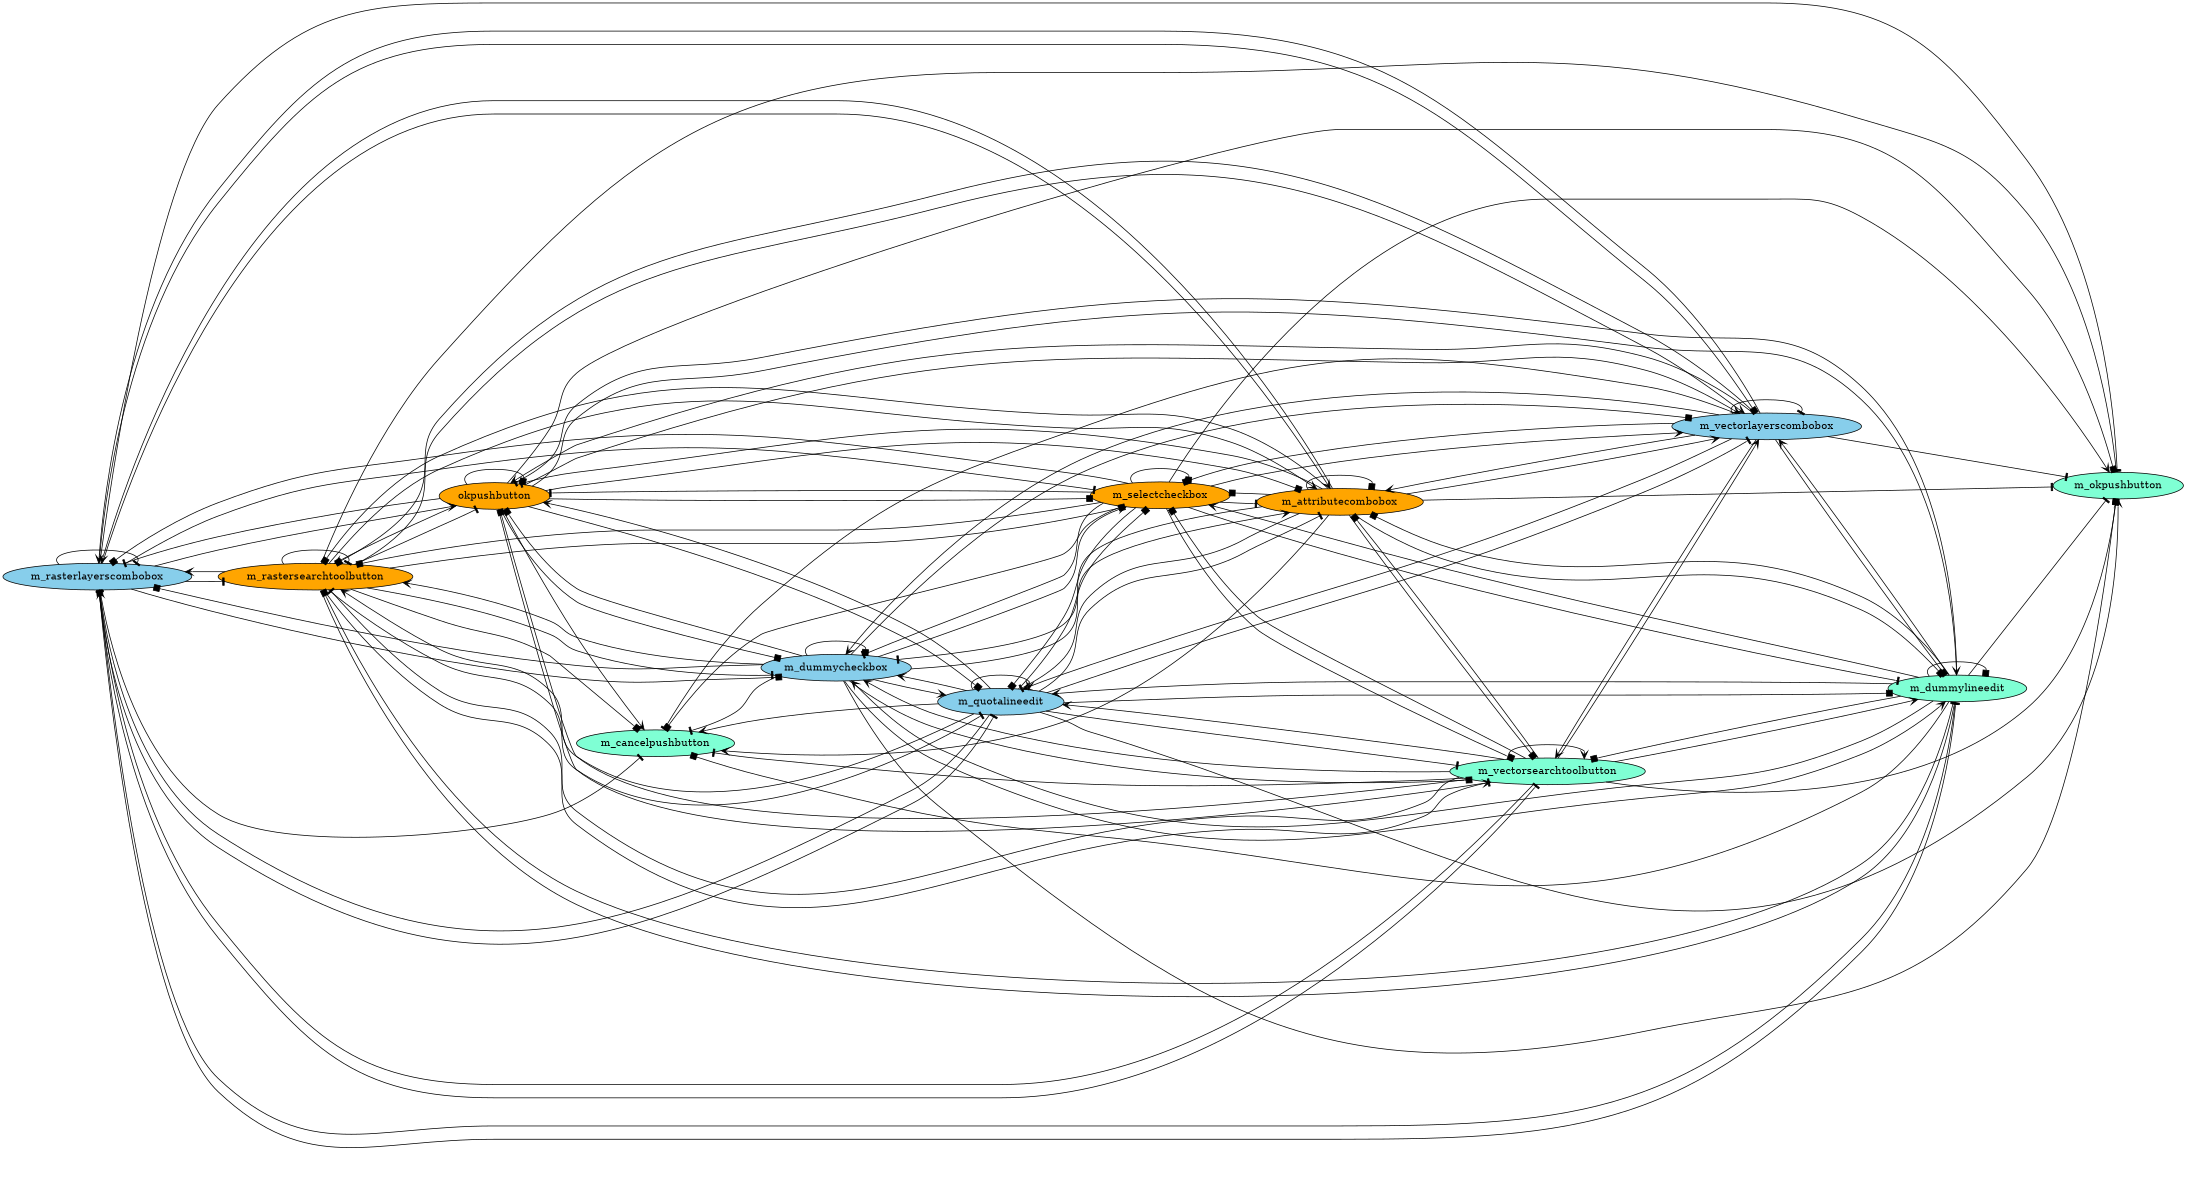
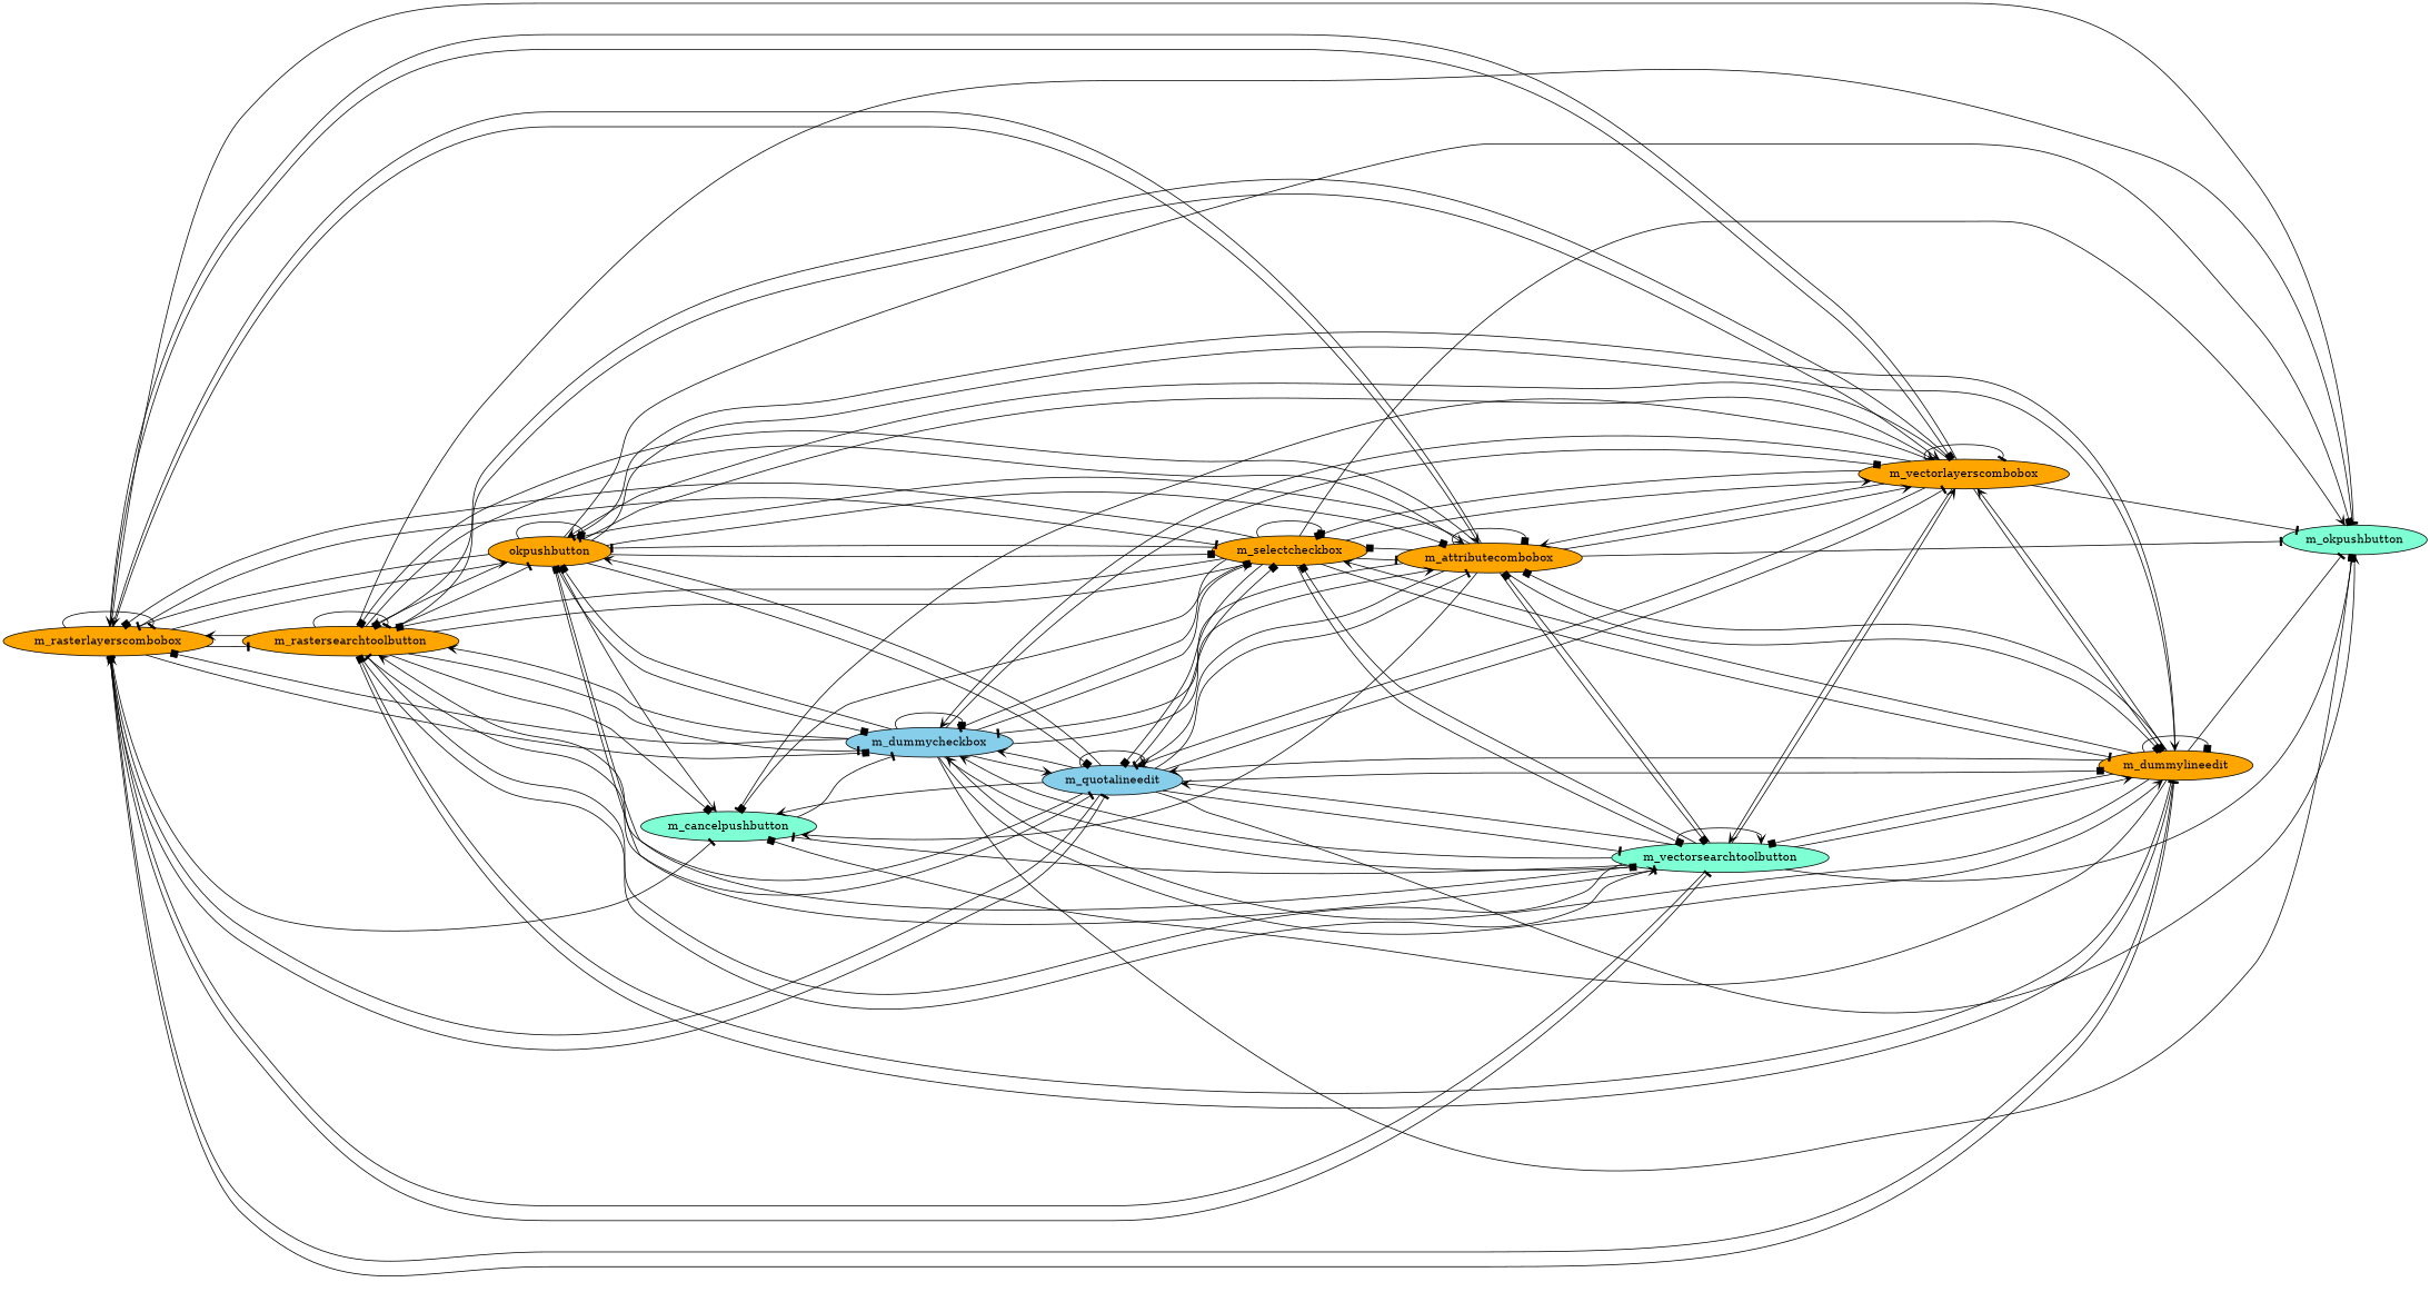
  strict digraph {
    rankdir=LR
    node [fillcolor=orange style=filled]
    edge [arrowhead=box]
-   m_rasterlayerscombobox [fillcolor=skyblue]
+   m_rasterlayerscombobox
    m_rastersearchtoolbutton
    m_dummycheckbox [fillcolor=skyblue]
-   m_dummylineedit [fillcolor=aquamarine]
-   m_vectorlayerscombobox [fillcolor=skyblue]
+   m_dummylineedit
+   m_vectorlayerscombobox
    m_vectorsearchtoolbutton [fillcolor=aquamarine]
    m_attributecombobox
    m_selectcheckbox
    m_quotalineedit [fillcolor=skyblue]
    m_okpushbutton [fillcolor=aquamarine]
    m_cancelpushbutton [fillcolor=aquamarine]
    n12 [label=okpushbutton]
    m_rasterlayerscombobox -> m_rasterlayerscombobox [arrowhead=tee]
    m_rasterlayerscombobox -> m_rastersearchtoolbutton [arrowhead=tee]
    m_rasterlayerscombobox -> m_dummycheckbox
    m_rasterlayerscombobox -> m_dummylineedit [arrowhead=tee]
    m_rasterlayerscombobox -> m_vectorlayerscombobox
    m_rasterlayerscombobox -> m_vectorsearchtoolbutton [arrowhead=tee]
    m_rasterlayerscombobox -> m_attributecombobox [arrowhead=vee]
    m_rasterlayerscombobox -> m_selectcheckbox [arrowhead=tee]
    m_rasterlayerscombobox -> m_quotalineedit [arrowhead=tee]
    m_rasterlayerscombobox -> m_okpushbutton [arrowhead=tee]
    m_rasterlayerscombobox -> m_cancelpushbutton [arrowhead=tee]
    m_rasterlayerscombobox -> n12 [arrowhead=vee]
    m_rastersearchtoolbutton -> m_rasterlayerscombobox [arrowhead=vee]
    m_rastersearchtoolbutton -> m_rastersearchtoolbutton [arrowhead=tee]
    m_rastersearchtoolbutton -> m_dummycheckbox [arrowhead=tee]
    m_rastersearchtoolbutton -> m_dummylineedit [arrowhead=tee]
    m_rastersearchtoolbutton -> m_vectorlayerscombobox [arrowhead=vee]
    m_rastersearchtoolbutton -> m_vectorsearchtoolbutton [arrowhead=tee]
    m_rastersearchtoolbutton -> m_attributecombobox [arrowhead=vee]
    m_rastersearchtoolbutton -> m_selectcheckbox
    m_rastersearchtoolbutton -> m_quotalineedit [arrowhead=tee]
    m_rastersearchtoolbutton -> m_okpushbutton [arrowhead=tee]
    m_rastersearchtoolbutton -> m_cancelpushbutton
    m_rastersearchtoolbutton -> n12 [arrowhead=tee]
    m_dummycheckbox -> m_rasterlayerscombobox
    m_dummycheckbox -> m_rastersearchtoolbutton [arrowhead=vee]
    m_dummycheckbox -> m_dummycheckbox
    m_dummycheckbox -> m_dummylineedit [arrowhead=vee]
    m_dummycheckbox -> m_vectorlayerscombobox
    m_dummycheckbox -> m_vectorsearchtoolbutton
    m_dummycheckbox -> m_attributecombobox [arrowhead=vee]
    m_dummycheckbox -> m_selectcheckbox [arrowhead=vee]
    m_dummycheckbox -> m_quotalineedit [arrowhead=vee]
    m_dummycheckbox -> m_okpushbutton
-   m_dummycheckbox -> m_cancelpushbutton [arrowhead=tee]
+   m_cancelpushbutton -> m_dummycheckbox [arrowhead=tee]
    m_dummycheckbox -> n12
    m_dummylineedit -> m_rasterlayerscombobox
    m_dummylineedit -> m_rastersearchtoolbutton
    m_dummylineedit -> m_dummycheckbox [arrowhead=vee]
    m_dummylineedit -> m_dummylineedit
    m_dummylineedit -> m_vectorlayerscombobox [arrowhead=vee]
    m_dummylineedit -> m_vectorsearchtoolbutton
    m_dummylineedit -> m_attributecombobox
    m_dummylineedit -> m_selectcheckbox [arrowhead=vee]
    m_dummylineedit -> m_quotalineedit [arrowhead=vee]
    m_dummylineedit -> m_okpushbutton [arrowhead=tee]
    m_dummylineedit -> m_cancelpushbutton
    m_dummylineedit -> n12 [arrowhead=tee]
    m_vectorlayerscombobox -> m_rasterlayerscombobox [arrowhead=vee]
    m_vectorlayerscombobox -> m_rastersearchtoolbutton
    m_vectorlayerscombobox -> m_dummycheckbox [arrowhead=vee]
    m_vectorlayerscombobox -> m_dummylineedit
    m_vectorlayerscombobox -> m_vectorlayerscombobox [arrowhead=tee]
    m_vectorlayerscombobox -> m_vectorsearchtoolbutton [arrowhead=vee]
    m_vectorlayerscombobox -> m_attributecombobox [arrowhead=vee]
    m_vectorlayerscombobox -> m_selectcheckbox
    m_vectorlayerscombobox -> m_quotalineedit [arrowhead=vee]
    m_vectorlayerscombobox -> m_okpushbutton [arrowhead=tee]
    m_vectorlayerscombobox -> m_cancelpushbutton [arrowhead=tee]
    m_vectorlayerscombobox -> n12 [arrowhead=vee]
    m_vectorsearchtoolbutton -> m_rasterlayerscombobox [arrowhead=tee]
    m_vectorsearchtoolbutton -> m_rastersearchtoolbutton [arrowhead=tee]
    m_vectorsearchtoolbutton -> m_dummycheckbox [arrowhead=vee]
    m_vectorsearchtoolbutton -> m_dummylineedit [arrowhead=vee]
    m_vectorsearchtoolbutton -> m_vectorlayerscombobox [arrowhead=vee]
    m_vectorsearchtoolbutton -> m_vectorsearchtoolbutton [arrowhead=vee]
    m_vectorsearchtoolbutton -> m_attributecombobox
    m_vectorsearchtoolbutton -> m_selectcheckbox
    m_vectorsearchtoolbutton -> m_quotalineedit [arrowhead=vee]
    m_vectorsearchtoolbutton -> m_okpushbutton
    m_vectorsearchtoolbutton -> m_cancelpushbutton [arrowhead=tee]
    m_vectorsearchtoolbutton -> n12
    m_attributecombobox -> m_rasterlayerscombobox [arrowhead=vee]
    m_attributecombobox -> m_rastersearchtoolbutton
    m_attributecombobox -> m_dummycheckbox [arrowhead=tee]
    m_attributecombobox -> m_dummylineedit
    m_attributecombobox -> m_vectorlayerscombobox [arrowhead=vee]
    m_attributecombobox -> m_vectorsearchtoolbutton
    m_attributecombobox -> m_attributecombobox
    m_attributecombobox -> m_selectcheckbox
    m_attributecombobox -> m_quotalineedit [arrowhead=tee]
    m_attributecombobox -> m_okpushbutton [arrowhead=tee]
    m_attributecombobox -> m_cancelpushbutton [arrowhead=vee]
    m_attributecombobox -> n12 [arrowhead=tee]
    m_selectcheckbox -> m_rasterlayerscombobox
    m_selectcheckbox -> m_rastersearchtoolbutton
    m_selectcheckbox -> m_dummycheckbox [arrowhead=tee]
    m_selectcheckbox -> m_dummylineedit [arrowhead=tee]
    m_selectcheckbox -> m_vectorlayerscombobox [arrowhead=vee]
    m_selectcheckbox -> m_vectorsearchtoolbutton
    m_selectcheckbox -> m_attributecombobox [arrowhead=tee]
    m_selectcheckbox -> m_selectcheckbox
    m_selectcheckbox -> m_quotalineedit
    m_selectcheckbox -> m_okpushbutton [arrowhead=vee]
    m_selectcheckbox -> m_cancelpushbutton
    m_selectcheckbox -> n12 [arrowhead=tee]
    m_quotalineedit -> m_rasterlayerscombobox [arrowhead=vee]
    m_quotalineedit -> m_rastersearchtoolbutton [arrowhead=vee]
    m_quotalineedit -> m_dummycheckbox [arrowhead=vee]
    m_quotalineedit -> m_dummylineedit
    m_quotalineedit -> m_vectorlayerscombobox [arrowhead=tee]
    m_quotalineedit -> m_vectorsearchtoolbutton [arrowhead=tee]
    m_quotalineedit -> m_attributecombobox [arrowhead=tee]
    m_quotalineedit -> m_selectcheckbox
    m_quotalineedit -> m_quotalineedit [arrowhead=vee]
    m_quotalineedit -> m_okpushbutton [arrowhead=vee]
    m_quotalineedit -> m_cancelpushbutton [arrowhead=vee]
    m_quotalineedit -> n12 [arrowhead=vee]
    n12 -> m_rasterlayerscombobox [arrowhead=tee]
    n12 -> m_rastersearchtoolbutton [arrowhead=vee]
    n12 -> m_dummycheckbox
    n12 -> m_dummylineedit [arrowhead=vee]
    n12 -> m_vectorlayerscombobox [arrowhead=vee]
    n12 -> m_vectorsearchtoolbutton [arrowhead=vee]
    n12 -> m_attributecombobox
    n12 -> m_selectcheckbox
    n12 -> m_quotalineedit
    n12 -> m_okpushbutton
    n12 -> m_cancelpushbutton [arrowhead=vee]
    n12 -> n12
  }
